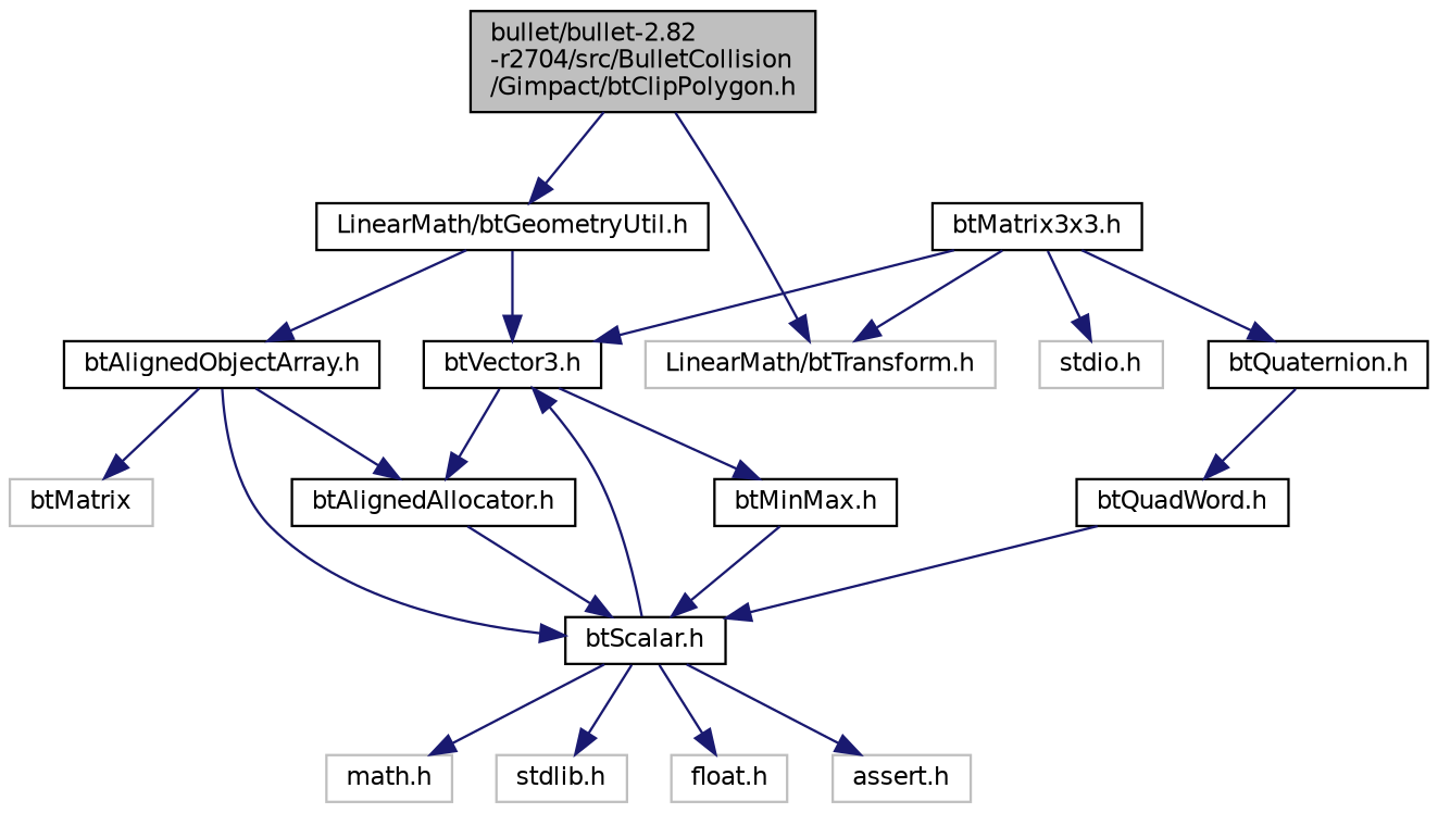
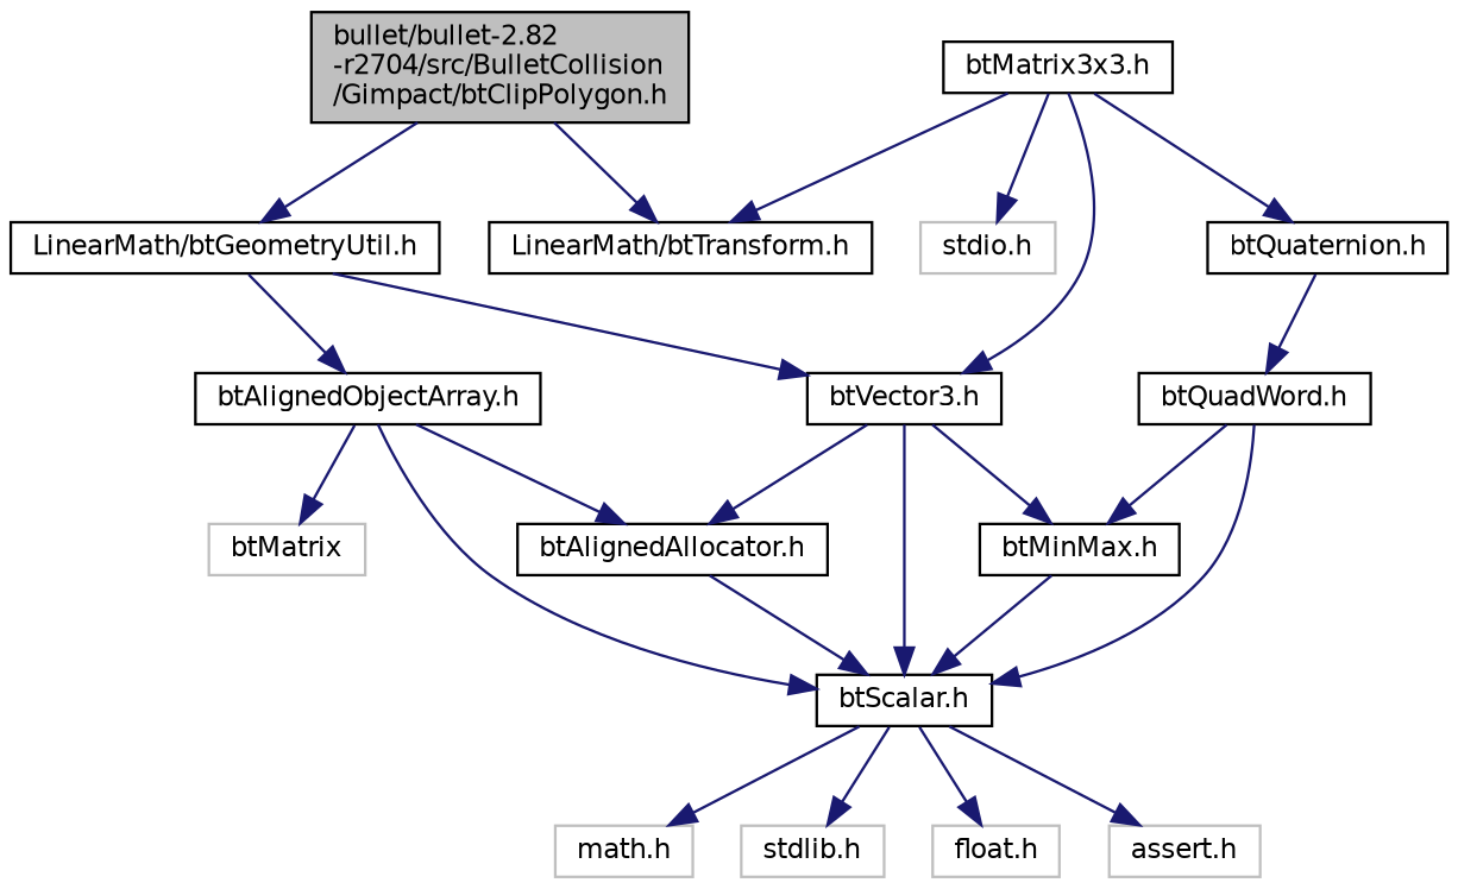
  digraph {
    node [color=black fillcolor=white fontname=Helvetica fontsize=10 shape=record style=filled]
    edge [color=midnightblue fontname=Helvetica fontsize=10 labelfontname=Helvetica labelfontsize=10 style=solid]
    n1 [fillcolor=grey75 fontcolor=black height=0.2 label="bullet/bullet-2.82\l-r2704/src/BulletCollision\l/Gimpact/btClipPolygon.h" width=0.4]
-   n2 [color=grey75 height=0.2 label="LinearMath/btTransform.h" width=0.4]
+   n2 [height=0.2 label="LinearMath/btTransform.h" width=0.4]
    n3 [height=0.2 label="LinearMath/btGeometryUtil.h" width=0.4]
    n4 [height=0.2 label="btVector3.h" width=0.4]
    n5 [height=0.2 label="btAlignedObjectArray.h" width=0.4]
    n6 [height=0.2 label="btMatrix3x3.h" width=0.4]
    n7 [height=0.2 label="btQuaternion.h" width=0.4]
    n8 [color=grey75 height=0.2 label="stdio.h" width=0.4]
    n9 [height=0.2 label="btScalar.h" width=0.4]
    n10 [height=0.2 label="btMinMax.h" width=0.4]
    n11 [height=0.2 label="btAlignedAllocator.h" width=0.4]
    n12 [height=0.2 label="btQuadWord.h" width=0.4]
    n13 [color=grey75 height=0.2 label="math.h" width=0.4]
    n14 [color=grey75 height=0.2 label="stdlib.h" width=0.4]
    n15 [color=grey75 height=0.2 label="float.h" width=0.4]
    n16 [color=grey75 height=0.2 label="assert.h" width=0.4]
    n17 [color=grey75 height=0.2 label=btMatrix width=0.4]
    n1 -> n2
    n1 -> n3
    n3 -> n4
    n3 -> n5
-   n9 -> n4
+   n4 -> n9
    n4 -> n10
    n4 -> n11
    n5 -> n9
    n5 -> n11
    n5 -> n17
    n6 -> n2
    n6 -> n4
    n6 -> n7
    n6 -> n8
    n7 -> n12
    n9 -> n13
    n9 -> n14
    n9 -> n15
    n9 -> n16
    n10 -> n9
    n11 -> n9
    n12 -> n9
+   n12 -> n10
  }
